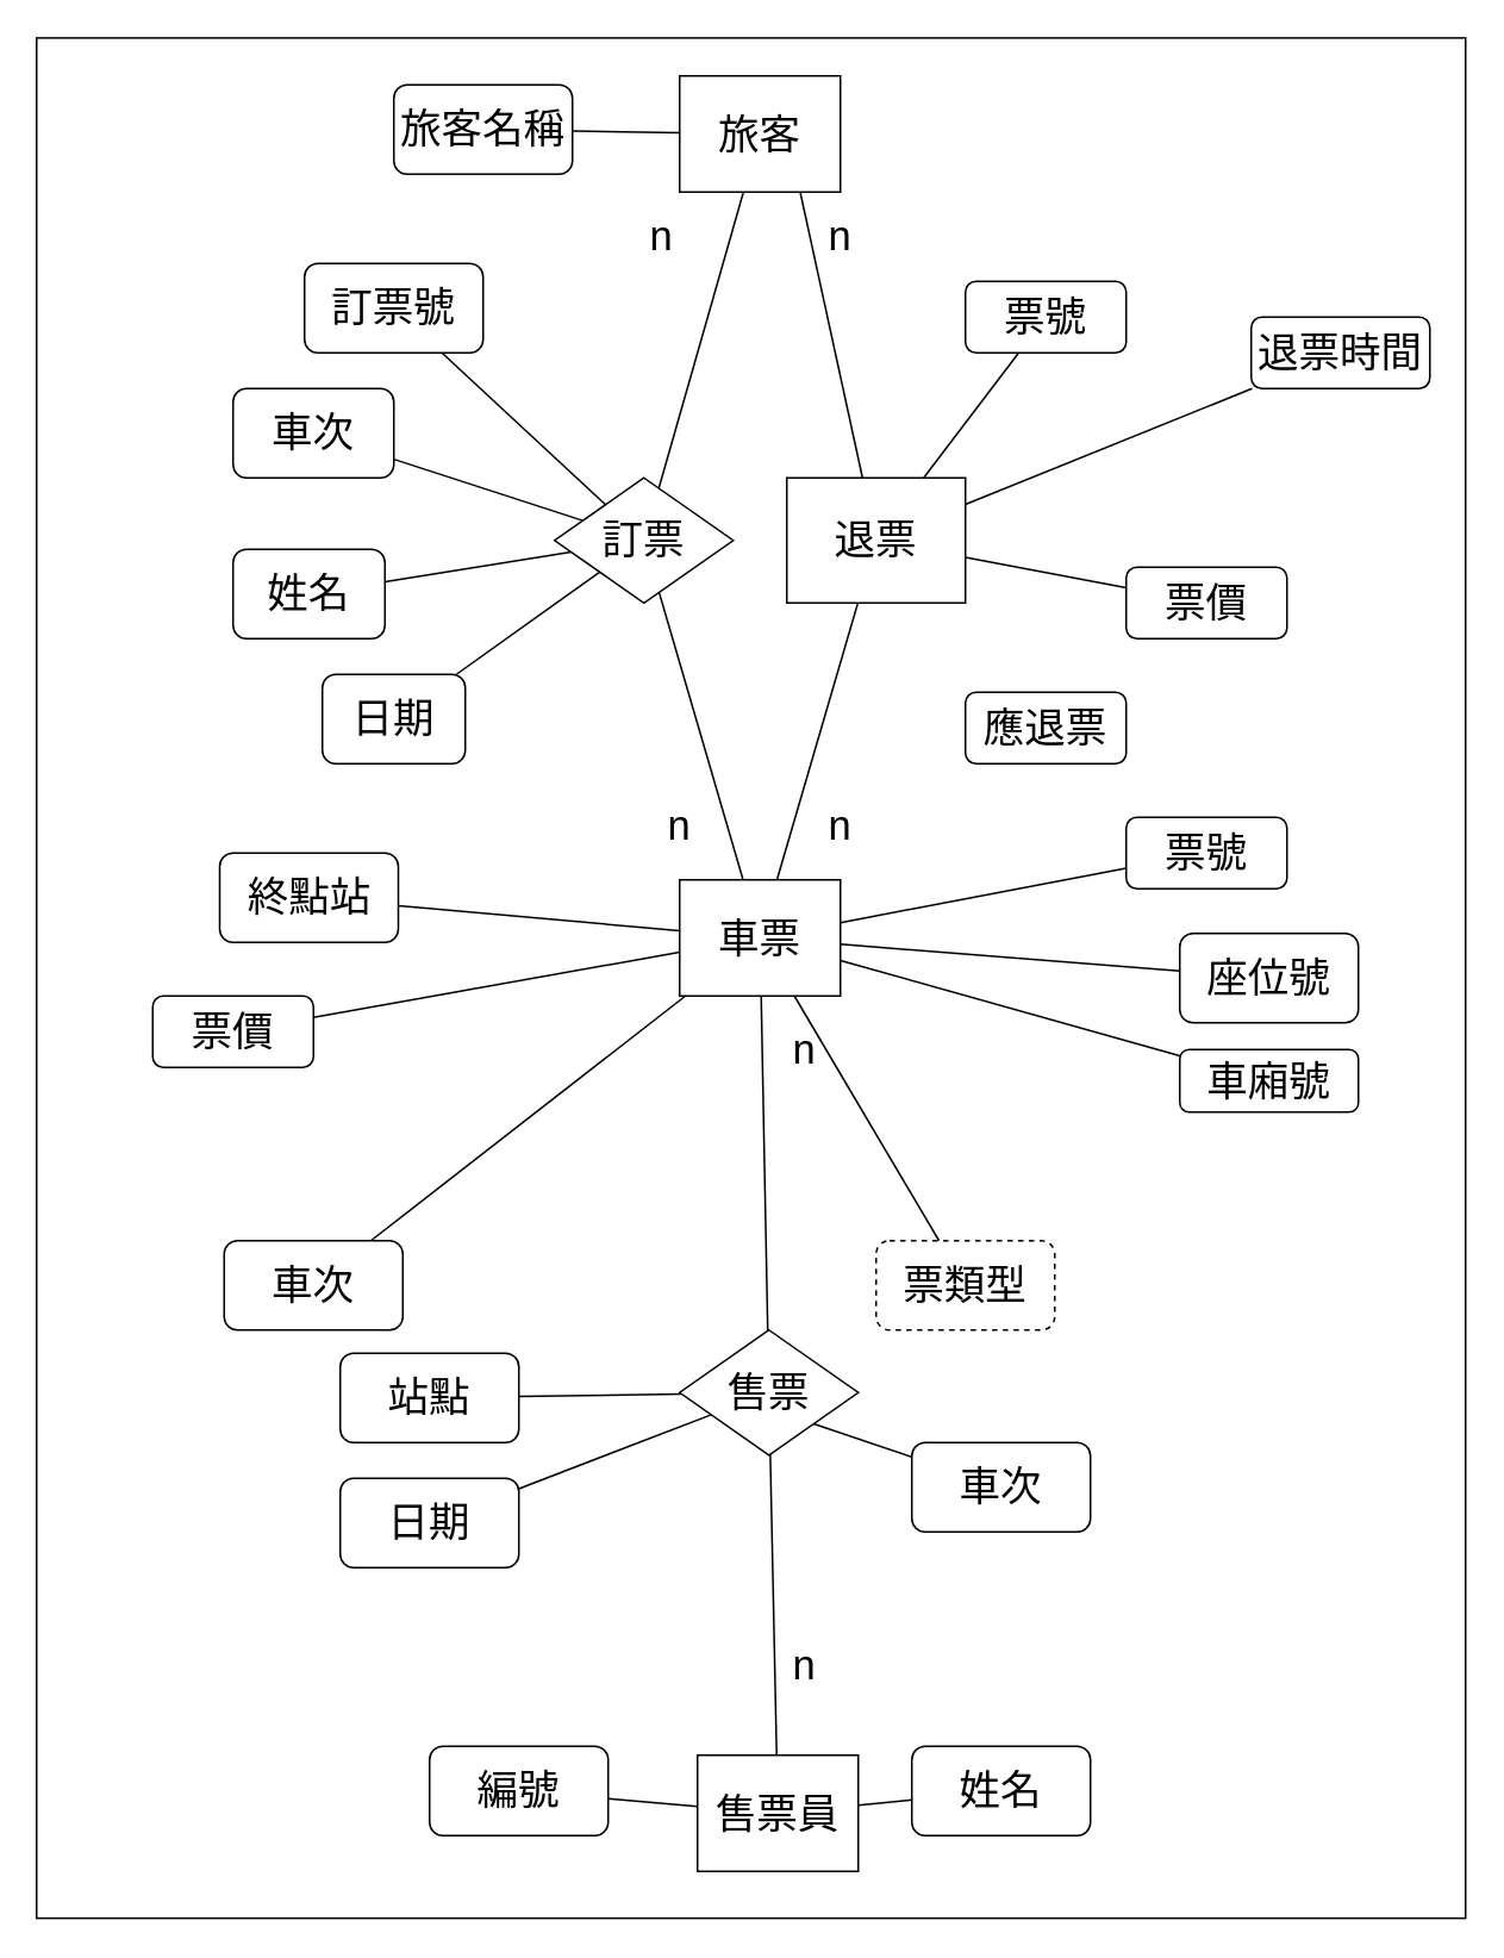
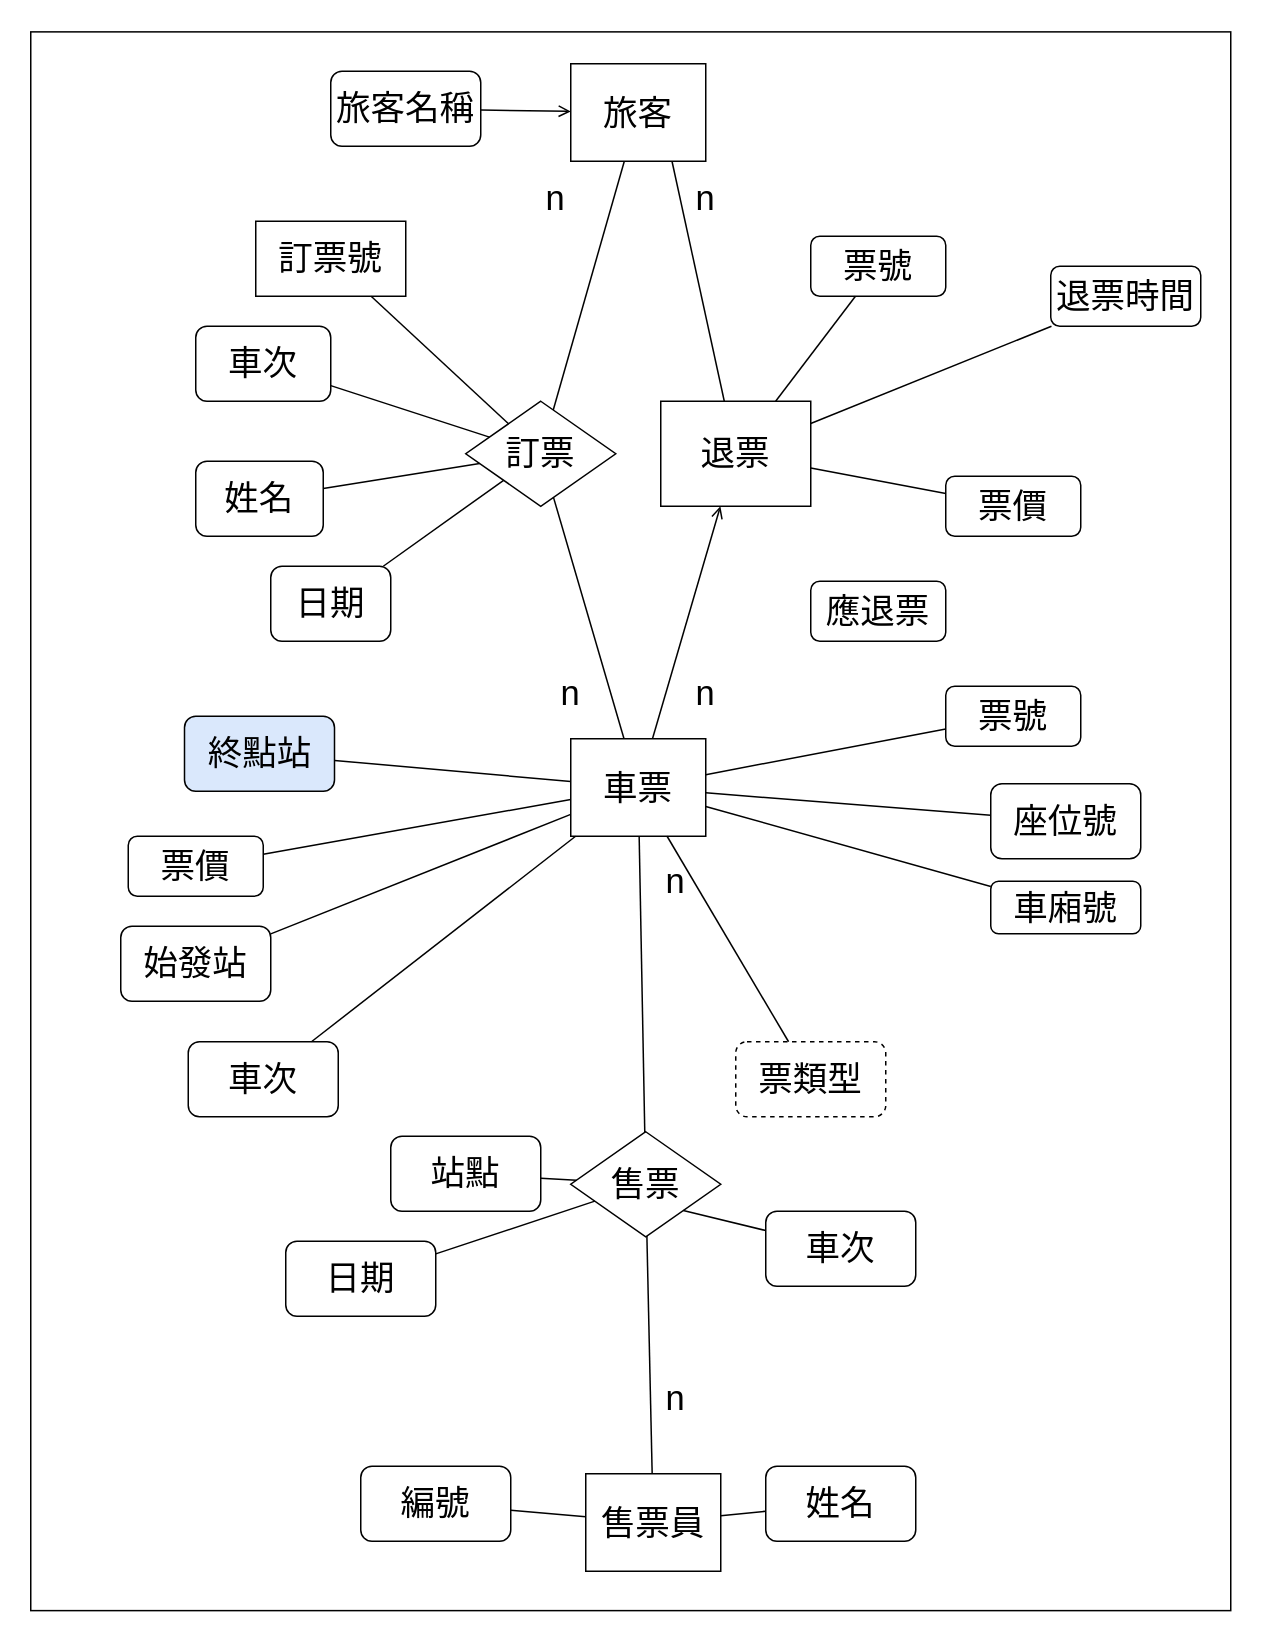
  <mxCell id="0" />
  <mxCell id="1" parent="0" />
  <mxCell id="2" value="" style="rounded=0;whiteSpace=wrap;html=1;" vertex="1" parent="1"><mxGeometry x="20" y="20.75" width="800" height="1052.5" as="geometry" /></mxCell>
  <mxCell id="3" value="&lt;font style=&quot;font-size: 23px;&quot;&gt;旅客名稱&lt;/font&gt;" style="rounded=1;whiteSpace=wrap;html=1;" vertex="1" parent="1"><mxGeometry x="220" y="47" width="100" height="50" as="geometry" /></mxCell>
  <mxCell id="4" value="&lt;font style=&quot;font-size: 23px;&quot;&gt;旅客&lt;/font&gt;" style="rounded=0;whiteSpace=wrap;html=1;" vertex="1" parent="1"><mxGeometry x="380" y="42" width="90" height="65" as="geometry" /></mxCell>
  <mxCell id="5" value="&lt;font style=&quot;font-size: 23px;&quot;&gt;訂票&lt;/font&gt;" style="rhombus;whiteSpace=wrap;html=1;" vertex="1" parent="1"><mxGeometry x="310" y="267" width="100" height="70" as="geometry" /></mxCell>
  <mxCell id="6" value="&lt;font style=&quot;font-size: 23px;&quot;&gt;退票&lt;/font&gt;" style="whiteSpace=wrap;html=1;rounded=0;" vertex="1" parent="1"><mxGeometry x="440" y="267" width="100" height="70" as="geometry" /></mxCell>
- <mxCell id="7" value="&lt;font style=&quot;font-size: 23px;&quot;&gt;訂票號&lt;/font&gt;" style="rounded=1;whiteSpace=wrap;html=1;" vertex="1" parent="1"><mxGeometry x="170" y="147" width="100" height="50" as="geometry" /></mxCell>
+ <mxCell id="7" value="&lt;font style=&quot;font-size: 23px;&quot;&gt;訂票號&lt;/font&gt;" style="whiteSpace=wrap;html=1;rounded=0;" vertex="1" parent="1"><mxGeometry x="170" y="147" width="100" height="50" as="geometry" /></mxCell>
  <mxCell id="8" value="&lt;font style=&quot;font-size: 23px;&quot;&gt;車次&lt;/font&gt;" style="rounded=1;whiteSpace=wrap;html=1;" vertex="1" parent="1"><mxGeometry x="130" y="217" width="90" height="50" as="geometry" /></mxCell>
  <mxCell id="9" value="&lt;font style=&quot;font-size: 23px;&quot;&gt;姓名&lt;/font&gt;" style="rounded=1;whiteSpace=wrap;html=1;" vertex="1" parent="1"><mxGeometry x="130" y="307" width="85" height="50" as="geometry" /></mxCell>
  <mxCell id="10" value="&lt;font style=&quot;font-size: 23px;&quot;&gt;日期&lt;/font&gt;" style="rounded=1;whiteSpace=wrap;html=1;" vertex="1" parent="1"><mxGeometry x="180" y="377" width="80" height="50" as="geometry" /></mxCell>
- <mxCell id="11" value="&lt;font style=&quot;font-size: 23px;&quot;&gt;終點站&lt;/font&gt;" style="rounded=1;whiteSpace=wrap;html=1;" vertex="1" parent="1"><mxGeometry x="122.5" y="477" width="100" height="50" as="geometry" /></mxCell>
+ <mxCell id="11" value="&lt;font style=&quot;font-size: 23px;&quot;&gt;終點站&lt;/font&gt;" style="rounded=1;whiteSpace=wrap;html=1;fillColor=#dae8fc;" vertex="1" parent="1"><mxGeometry x="122.5" y="477" width="100" height="50" as="geometry" /></mxCell>
  <mxCell id="12" value="&lt;font style=&quot;font-size: 23px;&quot;&gt;票價&lt;/font&gt;" style="rounded=1;whiteSpace=wrap;html=1;" vertex="1" parent="1"><mxGeometry x="85" y="557" width="90" height="40" as="geometry" /></mxCell>
+ <mxCell id="13" value="&lt;font style=&quot;font-size: 23px;&quot;&gt;始發站&lt;/font&gt;" style="rounded=1;whiteSpace=wrap;html=1;" vertex="1" parent="1"><mxGeometry x="80" y="617" width="100" height="50" as="geometry" /></mxCell>
  <mxCell id="14" value="&lt;font style=&quot;font-size: 23px;&quot;&gt;車次&lt;/font&gt;" style="rounded=1;whiteSpace=wrap;html=1;" vertex="1" parent="1"><mxGeometry x="125" y="694" width="100" height="50" as="geometry" /></mxCell>
- <mxCell id="15" value="&lt;font style=&quot;font-size: 23px;&quot;&gt;站點&lt;/font&gt;" style="rounded=1;whiteSpace=wrap;html=1;" vertex="1" parent="1"><mxGeometry x="190" y="757" width="100" height="50" as="geometry" /></mxCell>
+ <mxCell id="15" value="&lt;font style=&quot;font-size: 23px;&quot;&gt;站點&lt;/font&gt;" style="rounded=1;whiteSpace=wrap;html=1;" vertex="1" parent="1"><mxGeometry x="260" y="757" width="100" height="50" as="geometry" /></mxCell>
  <mxCell id="16" value="&lt;span style=&quot;font-size: 23px;&quot;&gt;日期&lt;/span&gt;" style="rounded=1;whiteSpace=wrap;html=1;" vertex="1" parent="1"><mxGeometry x="190" y="827" width="100" height="50" as="geometry" /></mxCell>
  <mxCell id="17" value="&lt;font style=&quot;font-size: 23px;&quot;&gt;編號&lt;/font&gt;" style="rounded=1;whiteSpace=wrap;html=1;" vertex="1" parent="1"><mxGeometry x="240" y="977" width="100" height="50" as="geometry" /></mxCell>
  <mxCell id="18" value="&lt;font style=&quot;font-size: 23px;&quot;&gt;姓名&lt;/font&gt;" style="rounded=1;whiteSpace=wrap;html=1;" vertex="1" parent="1"><mxGeometry x="510" y="977" width="100" height="50" as="geometry" /></mxCell>
  <mxCell id="19" value="&lt;font style=&quot;font-size: 23px;&quot;&gt;車次&lt;/font&gt;" style="rounded=1;whiteSpace=wrap;html=1;" vertex="1" parent="1"><mxGeometry x="510" y="807" width="100" height="50" as="geometry" /></mxCell>
  <mxCell id="20" value="&lt;font style=&quot;font-size: 23px;&quot;&gt;票號&lt;/font&gt;" style="rounded=1;whiteSpace=wrap;html=1;" vertex="1" parent="1"><mxGeometry x="540" y="157" width="90" height="40" as="geometry" /></mxCell>
  <mxCell id="21" value="&lt;font style=&quot;font-size: 23px;&quot;&gt;票號&lt;/font&gt;" style="rounded=1;whiteSpace=wrap;html=1;" vertex="1" parent="1"><mxGeometry x="630" y="457" width="90" height="40" as="geometry" /></mxCell>
  <mxCell id="22" value="&lt;font style=&quot;font-size: 23px;&quot;&gt;票價&lt;/font&gt;" style="rounded=1;whiteSpace=wrap;html=1;" vertex="1" parent="1"><mxGeometry x="630" y="317" width="90" height="40" as="geometry" /></mxCell>
  <mxCell id="23" value="&lt;font style=&quot;font-size: 23px;&quot;&gt;座位號&lt;/font&gt;" style="rounded=1;whiteSpace=wrap;html=1;" vertex="1" parent="1"><mxGeometry x="660" y="522" width="100" height="50" as="geometry" /></mxCell>
  <mxCell id="24" value="&lt;font style=&quot;font-size: 23px;&quot;&gt;車廂號&lt;/font&gt;" style="rounded=1;whiteSpace=wrap;html=1;" vertex="1" parent="1"><mxGeometry x="660" y="587" width="100" height="35" as="geometry" /></mxCell>
  <mxCell id="25" value="&lt;font style=&quot;font-size: 23px;&quot;&gt;票類型&lt;/font&gt;" style="rounded=1;whiteSpace=wrap;html=1;dashed=1;" vertex="1" parent="1"><mxGeometry x="490" y="694" width="100" height="50" as="geometry" /></mxCell>
  <mxCell id="26" value="&lt;font style=&quot;font-size: 23px;&quot;&gt;應退票&lt;/font&gt;" style="rounded=1;whiteSpace=wrap;html=1;" vertex="1" parent="1"><mxGeometry x="540" y="387" width="90" height="40" as="geometry" /></mxCell>
  <mxCell id="27" value="&lt;font style=&quot;font-size: 23px;&quot;&gt;退票時間&lt;/font&gt;" style="rounded=1;whiteSpace=wrap;html=1;" vertex="1" parent="1"><mxGeometry x="700" y="177" width="100" height="40" as="geometry" /></mxCell>
  <mxCell id="28" value="&lt;font style=&quot;font-size: 23px;&quot;&gt;車票&lt;/font&gt;" style="rounded=0;whiteSpace=wrap;html=1;" vertex="1" parent="1"><mxGeometry x="380" y="492" width="90" height="65" as="geometry" /></mxCell>
- <mxCell id="29" value="&lt;font style=&quot;font-size: 23px;&quot;&gt;售票&lt;/font&gt;" style="rhombus;whiteSpace=wrap;html=1;" vertex="1" parent="1"><mxGeometry x="380" y="744" width="100" height="70" as="geometry" /></mxCell>
+ <mxCell id="29" value="&lt;font style=&quot;font-size: 23px;&quot;&gt;售票&lt;/font&gt;" style="rhombus;whiteSpace=wrap;html=1;" vertex="1" parent="1"><mxGeometry x="380" y="754" width="100" height="70" as="geometry" /></mxCell>
  <mxCell id="30" value="&lt;span style=&quot;font-size: 23px;&quot;&gt;n&lt;/span&gt;" style="text;html=1;strokeColor=none;fillColor=none;align=center;verticalAlign=middle;whiteSpace=wrap;rounded=0;" vertex="1" parent="1"><mxGeometry x="340" y="117" width="60" height="30" as="geometry" /></mxCell>
  <mxCell id="31" value="&lt;span style=&quot;font-size: 23px;&quot;&gt;n&lt;/span&gt;" style="text;html=1;strokeColor=none;fillColor=none;align=center;verticalAlign=middle;whiteSpace=wrap;rounded=0;" vertex="1" parent="1"><mxGeometry x="440" y="117" width="60" height="30" as="geometry" /></mxCell>
  <mxCell id="32" value="&lt;span style=&quot;font-size: 23px;&quot;&gt;n&lt;/span&gt;" style="text;html=1;strokeColor=none;fillColor=none;align=center;verticalAlign=middle;whiteSpace=wrap;rounded=0;" vertex="1" parent="1"><mxGeometry x="350" y="447" width="60" height="30" as="geometry" /></mxCell>
  <mxCell id="33" value="&lt;span style=&quot;font-size: 23px;&quot;&gt;n&lt;/span&gt;" style="text;html=1;strokeColor=none;fillColor=none;align=center;verticalAlign=middle;whiteSpace=wrap;rounded=0;" vertex="1" parent="1"><mxGeometry x="440" y="447" width="60" height="30" as="geometry" /></mxCell>
  <mxCell id="34" value="&lt;span style=&quot;font-size: 23px;&quot;&gt;n&lt;/span&gt;" style="text;html=1;strokeColor=none;fillColor=none;align=center;verticalAlign=middle;whiteSpace=wrap;rounded=0;" vertex="1" parent="1"><mxGeometry x="420" y="572" width="60" height="30" as="geometry" /></mxCell>
  <mxCell id="35" value="&lt;span style=&quot;font-size: 23px;&quot;&gt;n&lt;/span&gt;" style="text;html=1;strokeColor=none;fillColor=none;align=center;verticalAlign=middle;whiteSpace=wrap;rounded=0;" vertex="1" parent="1"><mxGeometry x="420" y="917" width="60" height="30" as="geometry" /></mxCell>
- <mxCell id="36" value="" style="endArrow=none;html=1;rounded=0;" edge="1" parent="1" source="3" target="4"><mxGeometry width="50" height="50" relative="1" as="geometry"><mxPoint x="-280" y="367" as="sourcePoint" /><mxPoint x="-230" y="317" as="targetPoint" /></mxGeometry></mxCell>
+ <mxCell id="36" value="" style="endArrow=open;html=1;rounded=0;" edge="1" parent="1" source="3" target="4"><mxGeometry width="50" height="50" relative="1" as="geometry"><mxPoint x="-280" y="367" as="sourcePoint" /><mxPoint x="-230" y="317" as="targetPoint" /></mxGeometry></mxCell>
  <mxCell id="37" value="" style="endArrow=none;html=1;rounded=0;" edge="1" parent="1" source="5" target="4"><mxGeometry width="50" height="50" relative="1" as="geometry"><mxPoint x="-280" y="397" as="sourcePoint" /><mxPoint x="-230" y="347" as="targetPoint" /></mxGeometry></mxCell>
  <mxCell id="38" value="" style="endArrow=none;html=1;rounded=0;entryX=0.75;entryY=1;entryDx=0;entryDy=0;" edge="1" parent="1" source="6" target="4"><mxGeometry width="50" height="50" relative="1" as="geometry"><mxPoint x="-320" y="387" as="sourcePoint" /><mxPoint x="-270" y="337" as="targetPoint" /></mxGeometry></mxCell>
  <mxCell id="39" value="" style="endArrow=none;html=1;rounded=0;" edge="1" parent="1" source="5" target="8"><mxGeometry width="50" height="50" relative="1" as="geometry"><mxPoint x="-130" y="477" as="sourcePoint" /><mxPoint x="-80" y="427" as="targetPoint" /></mxGeometry></mxCell>
  <mxCell id="40" value="" style="endArrow=none;html=1;rounded=0;" edge="1" parent="1" source="5" target="7"><mxGeometry width="50" height="50" relative="1" as="geometry"><mxPoint x="-300" y="317" as="sourcePoint" /><mxPoint x="-250" y="267" as="targetPoint" /></mxGeometry></mxCell>
  <mxCell id="41" value="" style="endArrow=none;html=1;rounded=0;" edge="1" parent="1" source="5" target="9"><mxGeometry width="50" height="50" relative="1" as="geometry"><mxPoint x="-350" y="527" as="sourcePoint" /><mxPoint x="-300" y="477" as="targetPoint" /></mxGeometry></mxCell>
+ <mxCell id="42" value="" style="endArrow=none;html=1;rounded=0;" edge="1" parent="1" source="28" target="13"><mxGeometry width="50" height="50" relative="1" as="geometry"><mxPoint x="-670" y="467" as="sourcePoint" /><mxPoint x="-620" y="417" as="targetPoint" /></mxGeometry></mxCell>
  <mxCell id="43" value="" style="endArrow=none;html=1;rounded=0;" edge="1" parent="1" source="28" target="12"><mxGeometry width="50" height="50" relative="1" as="geometry"><mxPoint x="-660" y="477" as="sourcePoint" /><mxPoint x="-610" y="427" as="targetPoint" /></mxGeometry></mxCell>
  <mxCell id="44" value="" style="endArrow=none;html=1;rounded=0;" edge="1" parent="1" source="28" target="11"><mxGeometry width="50" height="50" relative="1" as="geometry"><mxPoint x="-650" y="487" as="sourcePoint" /><mxPoint x="-600" y="437" as="targetPoint" /></mxGeometry></mxCell>
- <mxCell id="45" value="" style="endArrow=none;html=1;rounded=0;" edge="1" parent="1" source="28" target="6"><mxGeometry width="50" height="50" relative="1" as="geometry"><mxPoint x="-640" y="497" as="sourcePoint" /><mxPoint x="-590" y="447" as="targetPoint" /></mxGeometry></mxCell>
+ <mxCell id="45" value="" style="endArrow=open;html=1;rounded=0;" edge="1" parent="1" source="28" target="6"><mxGeometry width="50" height="50" relative="1" as="geometry"><mxPoint x="-640" y="497" as="sourcePoint" /><mxPoint x="-590" y="447" as="targetPoint" /></mxGeometry></mxCell>
  <mxCell id="46" value="" style="endArrow=none;html=1;rounded=0;" edge="1" parent="1" source="28" target="5"><mxGeometry width="50" height="50" relative="1" as="geometry"><mxPoint x="-630" y="507" as="sourcePoint" /><mxPoint x="-580" y="457" as="targetPoint" /></mxGeometry></mxCell>
  <mxCell id="47" value="" style="endArrow=none;html=1;rounded=0;" edge="1" parent="1" source="6" target="22"><mxGeometry width="50" height="50" relative="1" as="geometry"><mxPoint x="-610" y="527" as="sourcePoint" /><mxPoint x="-560" y="477" as="targetPoint" /></mxGeometry></mxCell>
  <mxCell id="48" value="" style="endArrow=none;html=1;rounded=0;" edge="1" parent="1" source="6" target="27"><mxGeometry width="50" height="50" relative="1" as="geometry"><mxPoint x="-600" y="537" as="sourcePoint" /><mxPoint x="-550" y="487" as="targetPoint" /></mxGeometry></mxCell>
  <mxCell id="49" value="" style="endArrow=none;html=1;rounded=0;" edge="1" parent="1" source="6" target="20"><mxGeometry width="50" height="50" relative="1" as="geometry"><mxPoint x="-590" y="547" as="sourcePoint" /><mxPoint x="-540" y="497" as="targetPoint" /></mxGeometry></mxCell>
  <mxCell id="50" value="" style="endArrow=none;html=1;rounded=0;" edge="1" parent="1" source="5" target="10"><mxGeometry width="50" height="50" relative="1" as="geometry"><mxPoint x="-580" y="557" as="sourcePoint" /><mxPoint x="-530" y="507" as="targetPoint" /></mxGeometry></mxCell>
  <mxCell id="51" value="" style="endArrow=none;html=1;rounded=0;" edge="1" parent="1" source="28" target="25"><mxGeometry width="50" height="50" relative="1" as="geometry"><mxPoint x="-560" y="557" as="sourcePoint" /><mxPoint x="-520" y="517" as="targetPoint" /></mxGeometry></mxCell>
  <mxCell id="52" value="" style="endArrow=none;html=1;rounded=0;" edge="1" parent="1" source="28" target="24"><mxGeometry width="50" height="50" relative="1" as="geometry"><mxPoint x="-550" y="587" as="sourcePoint" /><mxPoint x="-500" y="537" as="targetPoint" /></mxGeometry></mxCell>
  <mxCell id="53" value="" style="endArrow=none;html=1;rounded=0;" edge="1" parent="1" source="28" target="23"><mxGeometry width="50" height="50" relative="1" as="geometry"><mxPoint x="-540" y="597" as="sourcePoint" /><mxPoint x="-490" y="547" as="targetPoint" /></mxGeometry></mxCell>
  <mxCell id="54" value="" style="endArrow=none;html=1;rounded=0;" edge="1" parent="1" source="28" target="21"><mxGeometry width="50" height="50" relative="1" as="geometry"><mxPoint x="-530" y="607" as="sourcePoint" /><mxPoint x="-480" y="557" as="targetPoint" /></mxGeometry></mxCell>
  <mxCell id="55" value="" style="endArrow=none;html=1;rounded=0;" edge="1" parent="1" source="28" target="14"><mxGeometry width="50" height="50" relative="1" as="geometry"><mxPoint x="-520" y="617" as="sourcePoint" /><mxPoint x="-470" y="567" as="targetPoint" /></mxGeometry></mxCell>
  <mxCell id="56" value="" style="endArrow=none;html=1;rounded=0;" edge="1" parent="1" source="16" target="29"><mxGeometry width="50" height="50" relative="1" as="geometry"><mxPoint x="-510" y="627" as="sourcePoint" /><mxPoint x="-460" y="577" as="targetPoint" /></mxGeometry></mxCell>
  <mxCell id="57" value="" style="endArrow=none;html=1;rounded=0;" edge="1" parent="1" source="29" target="15"><mxGeometry width="50" height="50" relative="1" as="geometry"><mxPoint x="-500" y="637" as="sourcePoint" /><mxPoint x="-450" y="587" as="targetPoint" /></mxGeometry></mxCell>
  <mxCell id="58" value="" style="endArrow=none;html=1;rounded=0;exitX=1;exitY=1;exitDx=0;exitDy=0;" edge="1" parent="1" source="29" target="19"><mxGeometry width="50" height="50" relative="1" as="geometry"><mxPoint x="-490" y="647" as="sourcePoint" /><mxPoint x="-440" y="597" as="targetPoint" /></mxGeometry></mxCell>
  <mxCell id="59" value="" style="endArrow=none;html=1;rounded=0;" edge="1" parent="1" source="29" target="28"><mxGeometry width="50" height="50" relative="1" as="geometry"><mxPoint x="-480" y="657" as="sourcePoint" /><mxPoint x="-430" y="607" as="targetPoint" /></mxGeometry></mxCell>
  <mxCell id="60" value="&lt;font style=&quot;font-size: 23px;&quot;&gt;售票員&lt;/font&gt;" style="rounded=0;whiteSpace=wrap;html=1;" vertex="1" parent="1"><mxGeometry x="390" y="982" width="90" height="65" as="geometry" /></mxCell>
  <mxCell id="61" value="" style="endArrow=none;html=1;rounded=0;" edge="1" parent="1" source="17" target="60"><mxGeometry width="50" height="50" relative="1" as="geometry"><mxPoint x="-470" y="797" as="sourcePoint" /><mxPoint x="-420" y="747" as="targetPoint" /></mxGeometry></mxCell>
  <mxCell id="62" value="" style="endArrow=none;html=1;rounded=0;" edge="1" parent="1" source="60" target="29"><mxGeometry width="50" height="50" relative="1" as="geometry"><mxPoint x="-460" y="807" as="sourcePoint" /><mxPoint x="-410" y="757" as="targetPoint" /></mxGeometry></mxCell>
  <mxCell id="63" value="" style="endArrow=none;html=1;rounded=0;" edge="1" parent="1" source="60" target="18"><mxGeometry width="50" height="50" relative="1" as="geometry"><mxPoint x="-450" y="817" as="sourcePoint" /><mxPoint x="-400" y="767" as="targetPoint" /></mxGeometry></mxCell>
